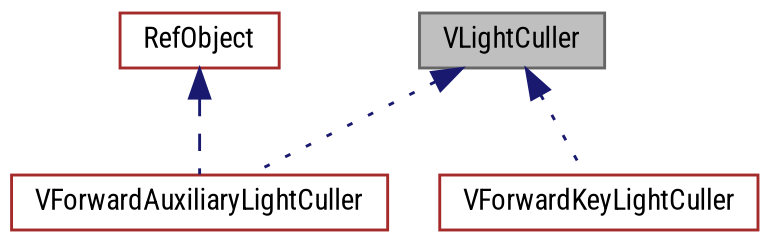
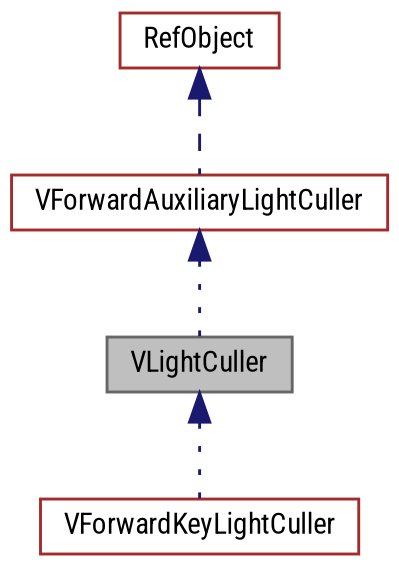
  digraph {
    fontname="Roboto Condensed"
    node [color=brown fillcolor=white fontname="Roboto Condensed" fontsize=10 shape=record style=filled]
    edge [color=midnightblue dir=back fontname="Roboto Condensed" fontsize=10 labelfontname=Helvetica labelfontsize=10 style=dotted]
    n1 [color=gray40 fillcolor=grey75 fontcolor=black height=0.2 label=VLightCuller width=0.4]
    n2 [height=0.2 label=VForwardAuxiliaryLightCuller width=0.4]
    n3 [height=0.2 label=VForwardKeyLightCuller width=0.4]
    n4 [height=0.2 label=RefObject width=0.4]
-   n1 -> n2
+   n2 -> n1
    n1 -> n3
    n4 -> n2 [style=dashed]
  }
